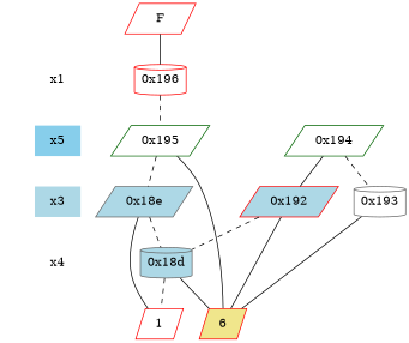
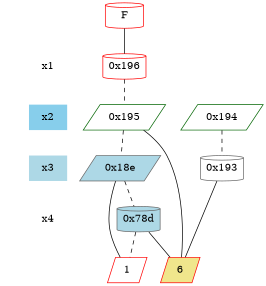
  digraph {
    node [shape=parallelogram style=filled color=red fillcolor=white]
    edge [dir=none]
    "CONST NODES" [shape=plaintext style=invis color="" fillcolor=""]
    " x1 " [shape=plaintext]
-   " x2 " [fillcolor=skyblue shape=plaintext label=x5]
+   " x2 " [fillcolor=skyblue shape=plaintext]
    " x3 " [color=darkgreen fillcolor=lightblue shape=plaintext]
    " x4 " [color=brown shape=plaintext]
-   "  F  "
+   "  F  " [shape=cylinder]
    "0x196" [shape=cylinder]
    "0x195" [color=darkgreen]
    "0x194" [color=darkgreen]
-   "0x192" [fillcolor=lightblue]
    "0x18e" [color=gray40 fillcolor=lightblue]
    "0x193" [color=gray40 shape=cylinder]
-   "0x18d" [color=gray40 fillcolor=lightblue shape=cylinder]
+   "0x18d" [color=gray40 fillcolor=lightblue shape=cylinder label="0x78d"]
    n14 [fillcolor=khaki label=6]
    n15 [label=1]
    subgraph sub_1 {
      "CONST NODES"
      " x1 "
      " x2 "
      " x3 "
      " x4 "
    }
    subgraph sub_2 {
      rank=same
      "  F  "
    }
    subgraph sub_3 {
      rank=same
      " x1 "
      "0x196"
    }
    subgraph sub_4 {
      rank=same
      " x2 "
      "0x195"
      "0x194"
    }
    subgraph sub_5 {
      rank=same
      " x3 "
-     "0x192"
      "0x18e"
      "0x193"
    }
    subgraph sub_6 {
      rank=same
      " x4 "
      "0x18d"
    }
    subgraph sub_7 {
      rank=same
      "CONST NODES"
      subgraph sub_8 {
        rank=same
        n14
        n15
      }
    }
    " x1 " -> " x2 " [style=invis]
    " x2 " -> " x3 " [style=invis]
    " x3 " -> " x4 " [style=invis]
    " x4 " -> "CONST NODES" [style=invis]
    "  F  " -> "0x196" [style=solid]
    "0x196" -> "0x195" [style=dashed]
    "0x195" -> "0x18e" [style=dashed]
    "0x195" -> n14
-   "0x194" -> "0x192"
    "0x194" -> "0x193" [style=dashed]
-   "0x192" -> "0x18d" [style=dashed]
-   "0x192" -> n14
    "0x18e" -> "0x18d" [style=dashed]
    "0x18e" -> n15
    "0x193" -> n14
    "0x18d" -> n14
    "0x18d" -> n15 [style=dashed]
  }
